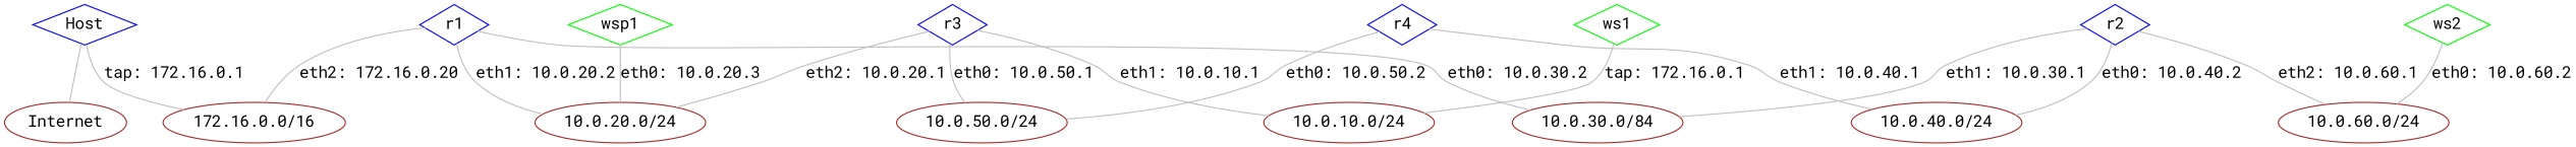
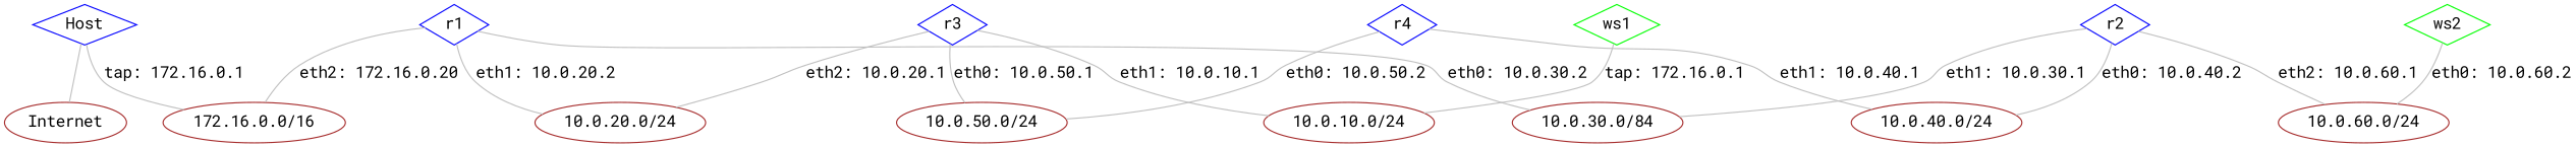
  graph {
    fontname="Roboto Mono"
    node [color=brown fontname="Roboto Mono" shape=diamond]
    edge [color=gray fontname="Roboto Mono"]
    Host [color=blue]
    n2 [label="172.16.0.0/16" shape=ellipse]
    n3 [label=Internet shape=ellipse]
    r1 [color=blue]
    n5 [label="10.0.20.0/24" shape=ellipse]
    n6 [label="10.0.30.0/84" shape=ellipse]
    r2 [color=blue]
    n8 [label="10.0.40.0/24" shape=ellipse]
    n9 [label="10.0.60.0/24" shape=ellipse]
    r3 [color=blue]
    n11 [label="10.0.50.0/24" shape=ellipse]
    n12 [label="10.0.10.0/24" shape=ellipse]
    r4 [color=blue]
    ws1 [color=green]
    ws2 [color=green]
-   wsp1 [color=green]
    Host -- n2 [label="tap: 172.16.0.1"]
    Host -- n3
    r1 -- n2 [label="eth2: 172.16.0.20"]
    r1 -- n5 [label="eth1: 10.0.20.2"]
    r1 -- n6 [label="eth0: 10.0.30.2"]
    r2 -- n6 [label="eth1: 10.0.30.1"]
    r2 -- n8 [label="eth0: 10.0.40.2"]
    r2 -- n9 [label="eth2: 10.0.60.1"]
    r3 -- n5 [label="eth2: 10.0.20.1"]
    r3 -- n11 [label="eth0: 10.0.50.1"]
    r3 -- n12 [label="eth1: 10.0.10.1"]
    r4 -- n8 [label="eth1: 10.0.40.1"]
    r4 -- n11 [label="eth0: 10.0.50.2"]
    ws1 -- n12 [label="tap: 172.16.0.1"]
    ws2 -- n9 [label="eth0: 10.0.60.2"]
-   wsp1 -- n5 [label="eth0: 10.0.20.3"]
  }
